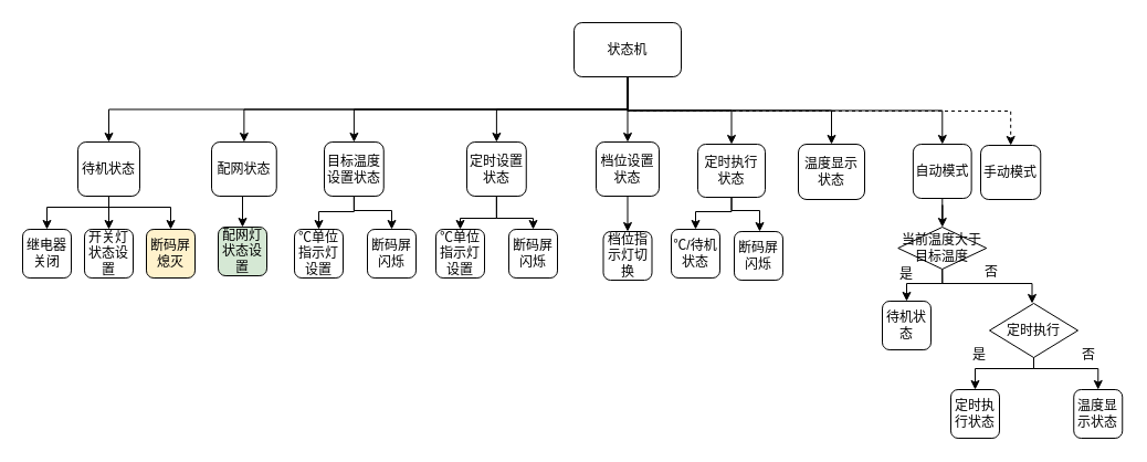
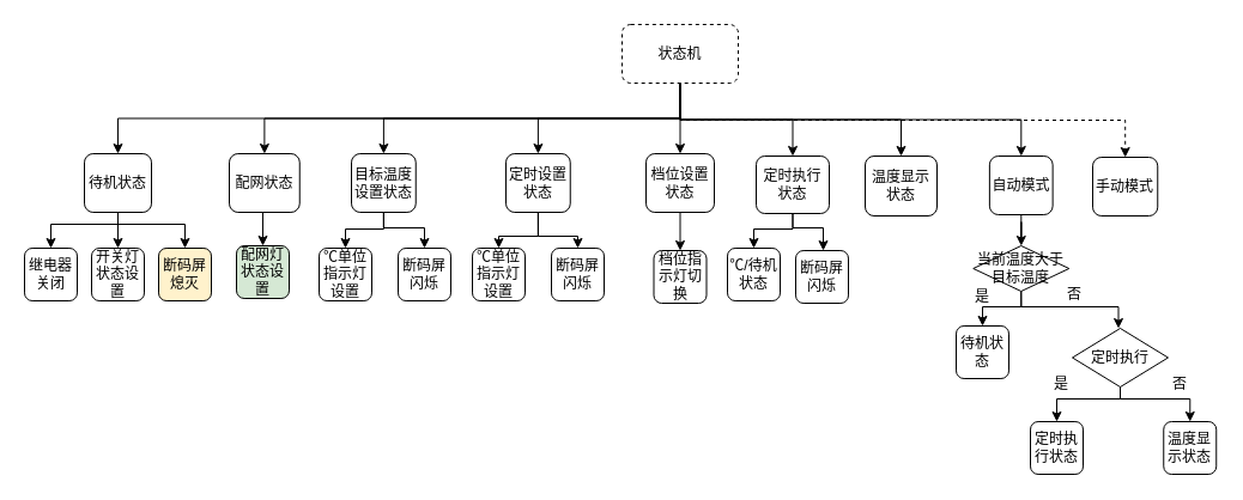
  <mxCell id="0" />
  <mxCell id="1" parent="0" />
  <mxCell id="2" style="edgeStyle=orthogonalEdgeStyle;rounded=0;orthogonalLoop=1;jettySize=auto;html=1;exitX=0.5;exitY=1;exitDx=0;exitDy=0;entryX=0.5;entryY=0;entryDx=0;entryDy=0;" edge="1" parent="1" source="11" target="14"><mxGeometry relative="1" as="geometry" /></mxCell>
  <mxCell id="3" style="edgeStyle=orthogonalEdgeStyle;rounded=0;orthogonalLoop=1;jettySize=auto;html=1;exitX=0.5;exitY=1;exitDx=0;exitDy=0;" edge="1" parent="1" source="11" target="17"><mxGeometry relative="1" as="geometry" /></mxCell>
  <mxCell id="4" style="edgeStyle=orthogonalEdgeStyle;rounded=0;orthogonalLoop=1;jettySize=auto;html=1;exitX=0.5;exitY=1;exitDx=0;exitDy=0;" edge="1" parent="1" source="11" target="20"><mxGeometry relative="1" as="geometry" /></mxCell>
  <mxCell id="5" style="edgeStyle=orthogonalEdgeStyle;rounded=0;orthogonalLoop=1;jettySize=auto;html=1;exitX=0.5;exitY=1;exitDx=0;exitDy=0;" edge="1" parent="1" source="11" target="22"><mxGeometry relative="1" as="geometry" /></mxCell>
  <mxCell id="6" style="edgeStyle=orthogonalEdgeStyle;rounded=0;orthogonalLoop=1;jettySize=auto;html=1;exitX=0.5;exitY=1;exitDx=0;exitDy=0;dashed=1;" edge="1" parent="1" source="11" target="23"><mxGeometry relative="1" as="geometry" /></mxCell>
  <mxCell id="7" style="edgeStyle=orthogonalEdgeStyle;rounded=0;orthogonalLoop=1;jettySize=auto;html=1;exitX=0.5;exitY=1;exitDx=0;exitDy=0;" edge="1" parent="1" source="11" target="35"><mxGeometry relative="1" as="geometry" /></mxCell>
  <mxCell id="8" style="edgeStyle=orthogonalEdgeStyle;rounded=0;orthogonalLoop=1;jettySize=auto;html=1;exitX=0.5;exitY=1;exitDx=0;exitDy=0;" edge="1" parent="1" source="11" target="41"><mxGeometry relative="1" as="geometry" /></mxCell>
  <mxCell id="9" style="edgeStyle=orthogonalEdgeStyle;rounded=0;orthogonalLoop=1;jettySize=auto;html=1;exitX=0.5;exitY=1;exitDx=0;exitDy=0;" edge="1" parent="1" source="11" target="44"><mxGeometry relative="1" as="geometry" /></mxCell>
  <mxCell id="10" style="edgeStyle=orthogonalEdgeStyle;rounded=0;orthogonalLoop=1;jettySize=auto;html=1;exitX=0.5;exitY=1;exitDx=0;exitDy=0;entryX=0.5;entryY=0;entryDx=0;entryDy=0;" edge="1" parent="1" source="11" target="45"><mxGeometry relative="1" as="geometry" /></mxCell>
- <mxCell id="11" value="状态机" style="rounded=1;whiteSpace=wrap;html=1;" vertex="1" parent="1"><mxGeometry x="519" y="20" width="97" height="49" as="geometry" /></mxCell>
+ <mxCell id="11" value="状态机" style="rounded=1;whiteSpace=wrap;html=1;dashed=1;" vertex="1" parent="1"><mxGeometry x="519" y="20" width="97" height="49" as="geometry" /></mxCell>
  <mxCell id="12" value="待机状态" style="rounded=1;whiteSpace=wrap;html=1;" vertex="1" parent="1"><mxGeometry x="798" y="272" width="44" height="44" as="geometry" /></mxCell>
  <mxCell id="13" style="edgeStyle=orthogonalEdgeStyle;rounded=0;orthogonalLoop=1;jettySize=auto;html=1;exitX=0.5;exitY=1;exitDx=0;exitDy=0;entryX=0.5;entryY=0;entryDx=0;entryDy=0;" edge="1" parent="1" source="14" target="49"><mxGeometry relative="1" as="geometry" /></mxCell>
  <mxCell id="14" value="配网状态" style="rounded=1;whiteSpace=wrap;html=1;" vertex="1" parent="1"><mxGeometry x="191" y="128" width="58.75" height="49" as="geometry" /></mxCell>
  <mxCell id="15" style="edgeStyle=orthogonalEdgeStyle;rounded=0;orthogonalLoop=1;jettySize=auto;html=1;exitX=0.5;exitY=1;exitDx=0;exitDy=0;entryX=0.5;entryY=0;entryDx=0;entryDy=0;" edge="1" parent="1" source="17" target="51"><mxGeometry relative="1" as="geometry"><Array as="points"><mxPoint x="320" y="191" /><mxPoint x="288" y="191" /></Array></mxGeometry></mxCell>
  <mxCell id="16" style="edgeStyle=orthogonalEdgeStyle;rounded=0;orthogonalLoop=1;jettySize=auto;html=1;exitX=0.5;exitY=1;exitDx=0;exitDy=0;entryX=0.5;entryY=0;entryDx=0;entryDy=0;" edge="1" parent="1" source="17" target="50"><mxGeometry relative="1" as="geometry"><Array as="points"><mxPoint x="320" y="190" /><mxPoint x="354" y="190" /></Array></mxGeometry></mxCell>
  <mxCell id="17" value="目标温度设置状态" style="rounded=1;whiteSpace=wrap;html=1;" vertex="1" parent="1"><mxGeometry x="293" y="128" width="53.75" height="49" as="geometry" /></mxCell>
  <mxCell id="18" style="edgeStyle=orthogonalEdgeStyle;rounded=0;orthogonalLoop=1;jettySize=auto;html=1;exitX=0.5;exitY=1;exitDx=0;exitDy=0;entryX=0.5;entryY=0;entryDx=0;entryDy=0;" edge="1" parent="1" source="20" target="52"><mxGeometry relative="1" as="geometry" /></mxCell>
  <mxCell id="19" style="edgeStyle=orthogonalEdgeStyle;rounded=0;orthogonalLoop=1;jettySize=auto;html=1;exitX=0.5;exitY=1;exitDx=0;exitDy=0;entryX=0.5;entryY=0;entryDx=0;entryDy=0;" edge="1" parent="1" source="20" target="53"><mxGeometry relative="1" as="geometry" /></mxCell>
  <mxCell id="20" value="定时设置状态" style="rounded=1;whiteSpace=wrap;html=1;" vertex="1" parent="1"><mxGeometry x="422" y="128" width="53.75" height="49" as="geometry" /></mxCell>
  <mxCell id="21" value="" style="edgeStyle=orthogonalEdgeStyle;rounded=0;orthogonalLoop=1;jettySize=auto;html=1;" edge="1" parent="1" source="22" target="26"><mxGeometry relative="1" as="geometry" /></mxCell>
  <mxCell id="22" value="自动模式" style="rounded=1;whiteSpace=wrap;html=1;" vertex="1" parent="1"><mxGeometry x="825.88" y="130" width="52.75" height="49" as="geometry" /></mxCell>
- <mxCell id="23" value="手动模式" style="rounded=1;whiteSpace=wrap;html=1;" vertex="1" parent="1"><mxGeometry x="887" y="131" width="54.25" height="49" as="geometry" /></mxCell>
+ <mxCell id="23" value="手动模式" style="rounded=1;whiteSpace=wrap;html=1;" vertex="1" parent="1"><mxGeometry x="912" y="131" width="54.25" height="49" as="geometry" /></mxCell>
  <mxCell id="24" style="edgeStyle=orthogonalEdgeStyle;rounded=0;orthogonalLoop=1;jettySize=auto;html=1;exitX=0.5;exitY=1;exitDx=0;exitDy=0;entryX=0.5;entryY=0;entryDx=0;entryDy=0;" edge="1" parent="1" source="26" target="12"><mxGeometry relative="1" as="geometry"><Array as="points"><mxPoint x="852" y="256" /><mxPoint x="820" y="256" /></Array></mxGeometry></mxCell>
  <mxCell id="25" style="edgeStyle=orthogonalEdgeStyle;rounded=0;orthogonalLoop=1;jettySize=auto;html=1;exitX=0.5;exitY=1;exitDx=0;exitDy=0;entryX=0.5;entryY=0;entryDx=0;entryDy=0;" edge="1" parent="1" source="26"><mxGeometry relative="1" as="geometry"><mxPoint x="933.5" y="274" as="targetPoint" /><Array as="points"><mxPoint x="852" y="256" /><mxPoint x="934" y="256" /></Array></mxGeometry></mxCell>
  <mxCell id="26" value="当前温度大于目标温度" style="rhombus;whiteSpace=wrap;html=1;" vertex="1" parent="1"><mxGeometry x="812.25" y="205" width="80" height="38" as="geometry" /></mxCell>
  <mxCell id="27" value="是" style="text;html=1;strokeColor=none;fillColor=none;align=center;verticalAlign=middle;whiteSpace=wrap;rounded=0;" vertex="1" parent="1"><mxGeometry x="790" y="233" width="60" height="30" as="geometry" /></mxCell>
  <mxCell id="28" value="否" style="text;html=1;strokeColor=none;fillColor=none;align=center;verticalAlign=middle;whiteSpace=wrap;rounded=0;" vertex="1" parent="1"><mxGeometry x="867" y="231" width="60" height="30" as="geometry" /></mxCell>
  <mxCell id="29" style="edgeStyle=orthogonalEdgeStyle;rounded=0;orthogonalLoop=1;jettySize=auto;html=1;exitX=0.5;exitY=1;exitDx=0;exitDy=0;" edge="1" parent="1" source="31" target="32"><mxGeometry relative="1" as="geometry"><Array as="points"><mxPoint x="935" y="333" /><mxPoint x="882" y="333" /></Array></mxGeometry></mxCell>
  <mxCell id="30" style="edgeStyle=orthogonalEdgeStyle;rounded=0;orthogonalLoop=1;jettySize=auto;html=1;exitX=0.5;exitY=1;exitDx=0;exitDy=0;entryX=0.5;entryY=0;entryDx=0;entryDy=0;" edge="1" parent="1" target="33"><mxGeometry relative="1" as="geometry"><mxPoint x="935" y="318" as="sourcePoint" /><mxPoint x="993" y="347" as="targetPoint" /><Array as="points"><mxPoint x="935" y="333" /><mxPoint x="993" y="333" /></Array></mxGeometry></mxCell>
  <mxCell id="31" value="定时执行" style="rhombus;whiteSpace=wrap;html=1;" vertex="1" parent="1"><mxGeometry x="895" y="274" width="80" height="49" as="geometry" /></mxCell>
  <mxCell id="32" value="定时执行状态" style="rounded=1;whiteSpace=wrap;html=1;" vertex="1" parent="1"><mxGeometry x="860" y="352" width="44" height="44" as="geometry" /></mxCell>
  <mxCell id="33" value="温度显示状态" style="rounded=1;whiteSpace=wrap;html=1;" vertex="1" parent="1"><mxGeometry x="971.25" y="352" width="44" height="44" as="geometry" /></mxCell>
  <mxCell id="34" style="edgeStyle=orthogonalEdgeStyle;rounded=0;orthogonalLoop=1;jettySize=auto;html=1;exitX=0.5;exitY=1;exitDx=0;exitDy=0;entryX=0.5;entryY=0;entryDx=0;entryDy=0;" edge="1" parent="1" source="35" target="54"><mxGeometry relative="1" as="geometry" /></mxCell>
  <mxCell id="35" value="档位设置状态" style="rounded=1;whiteSpace=wrap;html=1;" vertex="1" parent="1"><mxGeometry x="539" y="128" width="57" height="49" as="geometry" /></mxCell>
  <mxCell id="36" value="是" style="text;html=1;strokeColor=none;fillColor=none;align=center;verticalAlign=middle;whiteSpace=wrap;rounded=0;" vertex="1" parent="1"><mxGeometry x="856" y="306" width="60" height="30" as="geometry" /></mxCell>
  <mxCell id="37" value="否" style="text;html=1;strokeColor=none;fillColor=none;align=center;verticalAlign=middle;whiteSpace=wrap;rounded=0;" vertex="1" parent="1"><mxGeometry x="955.25" y="306" width="60" height="30" as="geometry" /></mxCell>
  <mxCell id="38" style="edgeStyle=orthogonalEdgeStyle;rounded=0;orthogonalLoop=1;jettySize=auto;html=1;exitX=0.5;exitY=1;exitDx=0;exitDy=0;entryX=0.5;entryY=0;entryDx=0;entryDy=0;" edge="1" parent="1" source="41" target="46"><mxGeometry relative="1" as="geometry"><Array as="points"><mxPoint x="98" y="187" /><mxPoint x="42" y="187" /></Array></mxGeometry></mxCell>
  <mxCell id="39" style="edgeStyle=orthogonalEdgeStyle;rounded=0;orthogonalLoop=1;jettySize=auto;html=1;exitX=0.5;exitY=1;exitDx=0;exitDy=0;entryX=0.5;entryY=0;entryDx=0;entryDy=0;" edge="1" parent="1" source="41" target="47"><mxGeometry relative="1" as="geometry" /></mxCell>
  <mxCell id="40" style="edgeStyle=orthogonalEdgeStyle;rounded=0;orthogonalLoop=1;jettySize=auto;html=1;exitX=0.5;exitY=1;exitDx=0;exitDy=0;" edge="1" parent="1" source="41" target="48"><mxGeometry relative="1" as="geometry"><Array as="points"><mxPoint x="98" y="187" /><mxPoint x="154" y="187" /></Array></mxGeometry></mxCell>
  <mxCell id="41" value="待机状态" style="rounded=1;whiteSpace=wrap;html=1;" vertex="1" parent="1"><mxGeometry x="70" y="128" width="56" height="49" as="geometry" /></mxCell>
  <mxCell id="42" style="edgeStyle=orthogonalEdgeStyle;rounded=0;orthogonalLoop=1;jettySize=auto;html=1;exitX=0.5;exitY=1;exitDx=0;exitDy=0;" edge="1" parent="1" source="44" target="56"><mxGeometry relative="1" as="geometry"><Array as="points"><mxPoint x="662" y="191" /><mxPoint x="629" y="191" /></Array></mxGeometry></mxCell>
  <mxCell id="43" style="edgeStyle=orthogonalEdgeStyle;rounded=0;orthogonalLoop=1;jettySize=auto;html=1;exitX=0.5;exitY=1;exitDx=0;exitDy=0;" edge="1" parent="1" source="44" target="55"><mxGeometry relative="1" as="geometry"><Array as="points"><mxPoint x="662" y="190" /><mxPoint x="687" y="190" /></Array></mxGeometry></mxCell>
  <mxCell id="44" value="定时执行状态" style="rounded=1;whiteSpace=wrap;html=1;" vertex="1" parent="1"><mxGeometry x="631" y="130" width="61" height="48" as="geometry" /></mxCell>
  <mxCell id="45" value="温度显示状态" style="rounded=1;whiteSpace=wrap;html=1;" vertex="1" parent="1"><mxGeometry x="722" y="130" width="60" height="50" as="geometry" /></mxCell>
  <mxCell id="46" value="继电器关闭" style="rounded=1;whiteSpace=wrap;html=1;" vertex="1" parent="1"><mxGeometry x="20" y="207" width="44" height="44" as="geometry" /></mxCell>
  <mxCell id="47" value="开关灯状态设置" style="rounded=1;whiteSpace=wrap;html=1;" vertex="1" parent="1"><mxGeometry x="76" y="207" width="44" height="44" as="geometry" /></mxCell>
  <mxCell id="48" value="断码屏熄灭" style="rounded=1;whiteSpace=wrap;html=1;fillColor=#fff2cc;" vertex="1" parent="1"><mxGeometry x="132" y="207" width="44" height="44" as="geometry" /></mxCell>
  <mxCell id="49" value="配网灯状态设置" style="rounded=1;whiteSpace=wrap;html=1;fillColor=#d5e8d4;" vertex="1" parent="1"><mxGeometry x="197" y="205" width="44" height="44" as="geometry" /></mxCell>
  <mxCell id="50" value="断码屏闪烁" style="rounded=1;whiteSpace=wrap;html=1;" vertex="1" parent="1"><mxGeometry x="332" y="207" width="44" height="44" as="geometry" /></mxCell>
  <mxCell id="51" value="℃单位指示灯设置" style="rounded=1;whiteSpace=wrap;html=1;" vertex="1" parent="1"><mxGeometry x="266" y="207" width="44" height="44" as="geometry" /></mxCell>
  <mxCell id="52" value="℃单位指示灯设置" style="rounded=1;whiteSpace=wrap;html=1;" vertex="1" parent="1"><mxGeometry x="394" y="207" width="44" height="44" as="geometry" /></mxCell>
  <mxCell id="53" value="断码屏闪烁" style="rounded=1;whiteSpace=wrap;html=1;" vertex="1" parent="1"><mxGeometry x="460" y="207" width="44" height="44" as="geometry" /></mxCell>
  <mxCell id="54" value="档位指示灯切换" style="rounded=1;whiteSpace=wrap;html=1;" vertex="1" parent="1"><mxGeometry x="545.5" y="209" width="44" height="44" as="geometry" /></mxCell>
  <mxCell id="55" value="断码屏闪烁" style="rounded=1;whiteSpace=wrap;html=1;" vertex="1" parent="1"><mxGeometry x="664" y="209" width="44" height="44" as="geometry" /></mxCell>
  <mxCell id="56" value="℃/待机状态" style="rounded=1;whiteSpace=wrap;html=1;" vertex="1" parent="1"><mxGeometry x="607" y="207" width="44" height="44" as="geometry" /></mxCell>
